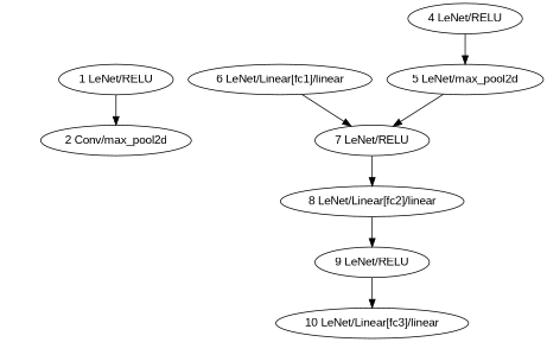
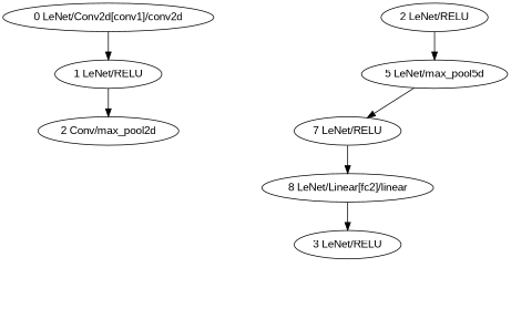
  strict digraph {
    fontname="Liberation Sans"
    node [fontname="Liberation Sans" scope=LeNet type=RELU]
    edge [fontname="Liberation Sans"]
+   "0 LeNet/Conv2d[conv1]/conv2d" [scope="LeNet/Conv2d[conv1]" type=conv2d]
    "1 LeNet/RELU"
    n3 [label="2 Conv/max_pool2d" type=max_pool2d]
-   "5 LeNet/max_pool2d" [type=max_pool2d]
-   "4 LeNet/RELU"
+   "5 LeNet/max_pool2d" [type=max_pool2d label="5 LeNet/max_pool5d"]
+   "4 LeNet/RELU" [label="2 LeNet/RELU"]
    "7 LeNet/RELU"
-   "6 LeNet/Linear[fc1]/linear" [scope="LeNet/Linear[fc1]" type=linear]
    "8 LeNet/Linear[fc2]/linear" [scope="LeNet/Linear[fc2]" type=linear]
-   "9 LeNet/RELU"
-   "10 LeNet/Linear[fc3]/linear" [scope="LeNet/Linear[fc3]" type=linear]
+   "9 LeNet/RELU" [label="3 LeNet/RELU"]
+   "0 LeNet/Conv2d[conv1]/conv2d" -> "1 LeNet/RELU"
    "1 LeNet/RELU" -> n3
    "5 LeNet/max_pool2d" -> "7 LeNet/RELU"
    "4 LeNet/RELU" -> "5 LeNet/max_pool2d"
    "7 LeNet/RELU" -> "8 LeNet/Linear[fc2]/linear"
-   "6 LeNet/Linear[fc1]/linear" -> "7 LeNet/RELU"
    "8 LeNet/Linear[fc2]/linear" -> "9 LeNet/RELU"
-   "9 LeNet/RELU" -> "10 LeNet/Linear[fc3]/linear"
  }
